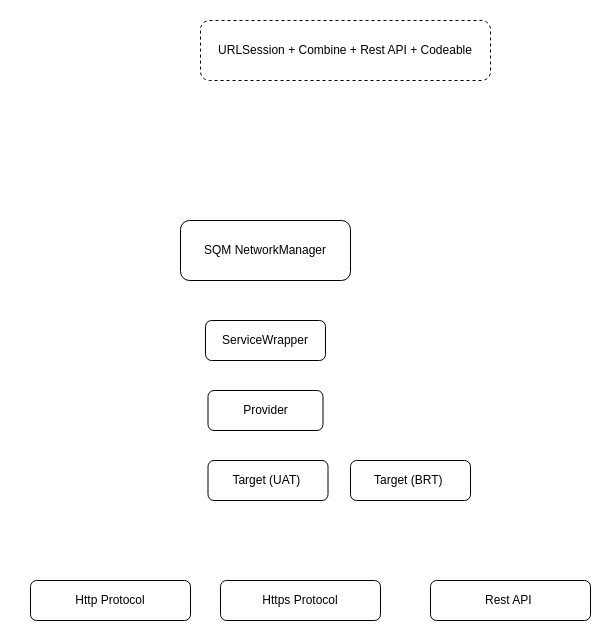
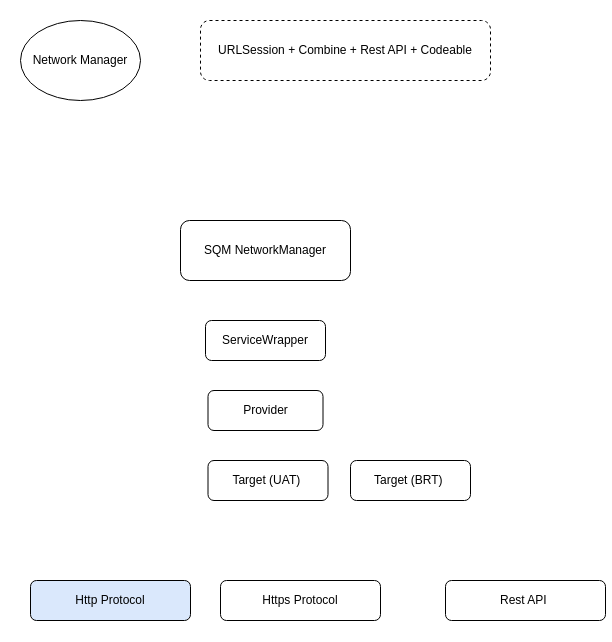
  <mxCell id="0" />
  <mxCell id="1" parent="0" />
+ <mxCell id="2" value="Network Manager" style="ellipse;whiteSpace=wrap;html=1;" vertex="1" parent="1"><mxGeometry x="20" y="20" width="120" height="80" as="geometry" /></mxCell>
  <mxCell id="3" value="URLSession + Combine + Rest API + Codeable" style="rounded=1;whiteSpace=wrap;html=1;dashed=1;" vertex="1" parent="1"><mxGeometry x="200" y="20" width="290" height="60" as="geometry" /></mxCell>
  <mxCell id="4" value="SQM NetworkManager" style="rounded=1;whiteSpace=wrap;html=1;" vertex="1" parent="1"><mxGeometry x="180" y="220" width="170" height="60" as="geometry" /></mxCell>
  <mxCell id="5" value="Target (UAT)&amp;nbsp;" style="rounded=1;whiteSpace=wrap;html=1;" vertex="1" parent="1"><mxGeometry x="207.5" y="460" width="120" height="40" as="geometry" /></mxCell>
  <mxCell id="6" value="ServiceWrapper" style="rounded=1;whiteSpace=wrap;html=1;" vertex="1" parent="1"><mxGeometry x="205" y="320" width="120" height="40" as="geometry" /></mxCell>
- <mxCell id="7" value="Http Protocol" style="rounded=1;whiteSpace=wrap;html=1;" vertex="1" parent="1"><mxGeometry x="30" y="580" width="160" height="40" as="geometry" /></mxCell>
+ <mxCell id="7" value="Http Protocol" style="rounded=1;whiteSpace=wrap;html=1;fillColor=#dae8fc;" vertex="1" parent="1"><mxGeometry x="30" y="580" width="160" height="40" as="geometry" /></mxCell>
  <mxCell id="8" value="Https Protocol" style="rounded=1;whiteSpace=wrap;html=1;" vertex="1" parent="1"><mxGeometry x="220" y="580" width="160" height="40" as="geometry" /></mxCell>
- <mxCell id="9" value="Rest API&amp;nbsp;" style="rounded=1;whiteSpace=wrap;html=1;" vertex="1" parent="1"><mxGeometry x="430" y="580" width="160" height="40" as="geometry" /></mxCell>
+ <mxCell id="9" value="Rest API&amp;nbsp;" style="rounded=1;whiteSpace=wrap;html=1;" vertex="1" parent="1"><mxGeometry x="445" y="580" width="160" height="40" as="geometry" /></mxCell>
  <mxCell id="10" value="Provider" style="rounded=1;whiteSpace=wrap;html=1;" vertex="1" parent="1"><mxGeometry x="207.5" y="390" width="115" height="40" as="geometry" /></mxCell>
  <mxCell id="11" value="Target (BRT)&amp;nbsp;" style="rounded=1;whiteSpace=wrap;html=1;" vertex="1" parent="1"><mxGeometry x="350" y="460" width="120" height="40" as="geometry" /></mxCell>
